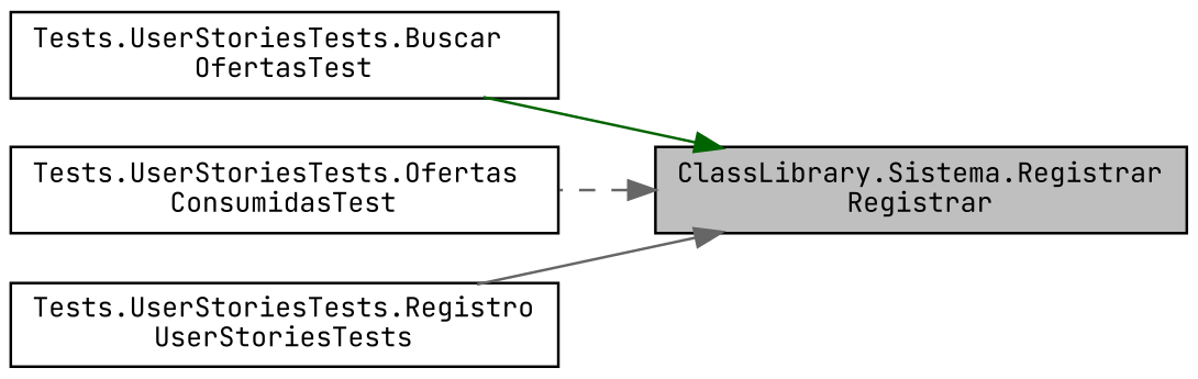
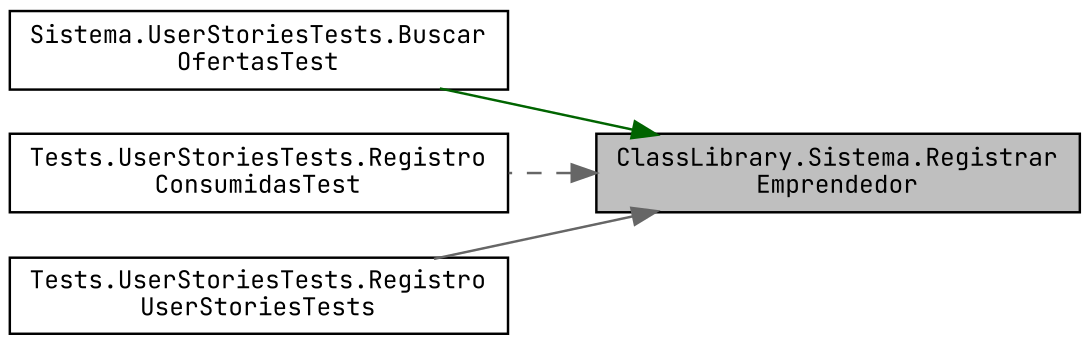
  digraph {
    fontname="JetBrains Mono"
    rankdir=RL
    node [color=black fillcolor=white fontname="JetBrains Mono" fontsize=10 shape=record style=filled]
    edge [color=gray40 dir=back fontname="JetBrains Mono" fontsize=10 labelfontname=Helvetica labelfontsize=10 style=solid]
-   n1 [fillcolor=grey75 fontcolor=black height=0.2 label="ClassLibrary.Sistema.Registrar\lRegistrar" width=0.4]
-   n2 [height=0.2 label="Tests.UserStoriesTests.Buscar\lOfertasTest" width=0.4]
-   n3 [height=0.2 label="Tests.UserStoriesTests.Ofertas\lConsumidasTest" width=0.4]
+   n1 [fillcolor=grey75 fontcolor=black height=0.2 label="ClassLibrary.Sistema.Registrar\lEmprendedor" width=0.4]
+   n2 [height=0.2 label="Sistema.UserStoriesTests.Buscar\lOfertasTest" width=0.4]
+   n3 [height=0.2 label="Tests.UserStoriesTests.Registro\lConsumidasTest" width=0.4]
    n4 [height=0.2 label="Tests.UserStoriesTests.Registro\lUserStoriesTests" width=0.4]
    n1 -> n2 [color=darkgreen]
    n1 -> n3 [style=dashed]
    n1 -> n4
  }
